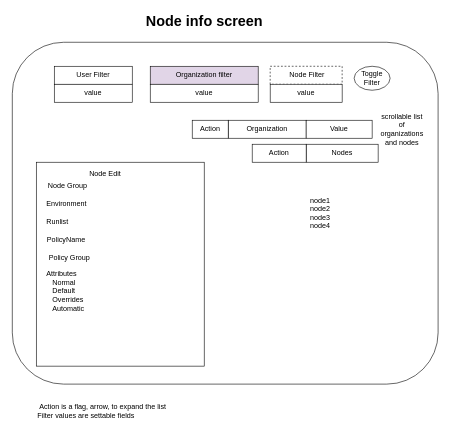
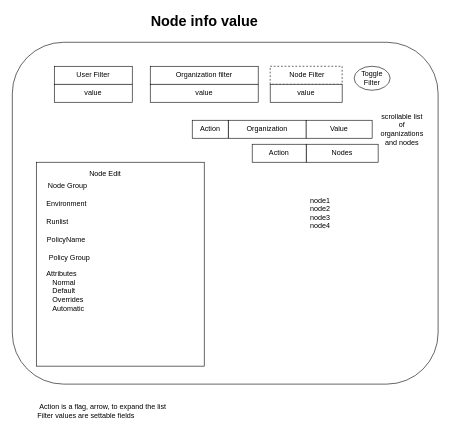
  <mxCell id="0" />
  <mxCell id="1" parent="0" />
  <mxCell id="2" value="" style="rounded=1;whiteSpace=wrap;html=1;" parent="1" vertex="1"><mxGeometry x="20" y="70" width="710" height="570" as="geometry" /></mxCell>
  <mxCell id="3" value="User Filter" style="rounded=0;whiteSpace=wrap;html=1;" parent="1" vertex="1"><mxGeometry x="90" y="110" width="130" height="30" as="geometry" /></mxCell>
- <mxCell id="4" value="Organization filter" style="rounded=0;whiteSpace=wrap;html=1;fillColor=#e1d5e7;" parent="1" vertex="1"><mxGeometry x="250" y="110" width="180" height="30" as="geometry" /></mxCell>
+ <mxCell id="4" value="Organization filter" style="rounded=0;whiteSpace=wrap;html=1;" parent="1" vertex="1"><mxGeometry x="250" y="110" width="180" height="30" as="geometry" /></mxCell>
  <mxCell id="5" value="Organization" style="rounded=0;whiteSpace=wrap;html=1;" parent="1" vertex="1"><mxGeometry x="380" y="200" width="130" height="30" as="geometry" /></mxCell>
  <mxCell id="6" value="Nodes" style="rounded=0;whiteSpace=wrap;html=1;" parent="1" vertex="1"><mxGeometry x="510" y="240" width="120" height="30" as="geometry" /></mxCell>
  <mxCell id="7" value="Action" style="rounded=0;whiteSpace=wrap;html=1;" parent="1" vertex="1"><mxGeometry x="320" y="200" width="60" height="30" as="geometry" /></mxCell>
  <mxCell id="8" value="Action" style="rounded=0;whiteSpace=wrap;html=1;" parent="1" vertex="1"><mxGeometry x="420" y="240" width="90" height="30" as="geometry" /></mxCell>
  <mxCell id="9" value="value" style="rounded=0;whiteSpace=wrap;html=1;" parent="1" vertex="1"><mxGeometry x="90" y="140" width="130" height="30" as="geometry" /></mxCell>
  <mxCell id="10" value="value" style="rounded=0;whiteSpace=wrap;html=1;" parent="1" vertex="1"><mxGeometry x="250" y="140" width="180" height="30" as="geometry" /></mxCell>
  <mxCell id="11" value="Value" style="rounded=0;whiteSpace=wrap;html=1;align=center;" parent="1" vertex="1"><mxGeometry x="510" y="200" width="110" height="30" as="geometry" /></mxCell>
  <mxCell id="12" value="&amp;nbsp;Action is a flag, arrow, to expand the list&lt;br&gt;Filter values are settable fields" style="text;html=1;align=left;verticalAlign=middle;resizable=0;points=[];autosize=1;" parent="1" vertex="1"><mxGeometry x="60" y="670" width="230" height="30" as="geometry" /></mxCell>
- <mxCell id="13" value="Node info screen" style="text;html=1;align=center;verticalAlign=middle;resizable=0;points=[];autosize=1;fontStyle=1;fontSize=24;" parent="1" vertex="1"><mxGeometry x="235" y="20" width="210" height="30" as="geometry" /></mxCell>
+ <mxCell id="13" value="Node info value" style="text;html=1;align=center;verticalAlign=middle;resizable=0;points=[];autosize=1;fontStyle=1;fontSize=24;" parent="1" vertex="1"><mxGeometry x="235" y="20" width="210" height="30" as="geometry" /></mxCell>
  <mxCell id="14" value="&amp;nbsp;Node Filter" style="rounded=0;whiteSpace=wrap;html=1;dashed=1;" parent="1" vertex="1"><mxGeometry x="450" y="110" width="120" height="30" as="geometry" /></mxCell>
  <mxCell id="15" value="value" style="rounded=0;whiteSpace=wrap;html=1;" parent="1" vertex="1"><mxGeometry x="450" y="140" width="120" height="30" as="geometry" /></mxCell>
  <mxCell id="16" value="" style="rounded=0;whiteSpace=wrap;html=1;align=left;" parent="1" vertex="1"><mxGeometry x="60" y="270" width="280" height="340" as="geometry" /></mxCell>
  <mxCell id="17" value="Node Edit" style="text;html=1;strokeColor=none;fillColor=none;align=center;verticalAlign=middle;whiteSpace=wrap;rounded=0;" parent="1" vertex="1"><mxGeometry x="140" y="280" width="70" height="20" as="geometry" /></mxCell>
  <mxCell id="18" value="Environment" style="text;html=1;strokeColor=none;fillColor=none;align=left;verticalAlign=middle;whiteSpace=wrap;rounded=0;" parent="1" vertex="1"><mxGeometry x="75" y="330" width="85" height="20" as="geometry" /></mxCell>
  <mxCell id="19" value="Runlist" style="text;html=1;strokeColor=none;fillColor=none;align=left;verticalAlign=middle;whiteSpace=wrap;rounded=0;" parent="1" vertex="1"><mxGeometry x="75" y="360" width="80" height="20" as="geometry" /></mxCell>
  <mxCell id="20" value="Attributes&lt;br&gt;&amp;nbsp; &amp;nbsp;Normal&lt;br&gt;&amp;nbsp; &amp;nbsp;Default&lt;br&gt;&amp;nbsp; &amp;nbsp;Overrides&lt;br&gt;&amp;nbsp; &amp;nbsp;Automatic" style="text;html=1;strokeColor=none;fillColor=none;align=left;verticalAlign=middle;whiteSpace=wrap;rounded=0;" parent="1" vertex="1"><mxGeometry x="75" y="450" width="80" height="70" as="geometry" /></mxCell>
  <mxCell id="21" value="scrollable list of organizations and nodes" style="text;html=1;strokeColor=none;fillColor=none;align=center;verticalAlign=middle;whiteSpace=wrap;rounded=0;" parent="1" vertex="1"><mxGeometry x="650" y="205" width="40" height="20" as="geometry" /></mxCell>
  <mxCell id="22" value="node1&lt;br&gt;node2&lt;br&gt;node3&lt;br&gt;node4" style="text;html=1;strokeColor=none;fillColor=none;align=left;verticalAlign=middle;whiteSpace=wrap;rounded=0;" parent="1" vertex="1"><mxGeometry x="515" y="330" width="125" height="50" as="geometry" /></mxCell>
  <mxCell id="23" value="PolicyName" style="text;html=1;strokeColor=none;fillColor=none;align=center;verticalAlign=middle;whiteSpace=wrap;rounded=0;" parent="1" vertex="1"><mxGeometry x="90" y="390" width="40" height="20" as="geometry" /></mxCell>
  <mxCell id="24" value="Policy Group" style="text;html=1;strokeColor=none;fillColor=none;align=center;verticalAlign=middle;whiteSpace=wrap;rounded=0;" parent="1" vertex="1"><mxGeometry x="72.5" y="420" width="85" height="20" as="geometry" /></mxCell>
  <mxCell id="25" value="Node Group" style="text;html=1;strokeColor=none;fillColor=none;align=center;verticalAlign=middle;whiteSpace=wrap;rounded=0;" parent="1" vertex="1"><mxGeometry x="70" y="300" width="85" height="20" as="geometry" /></mxCell>
  <mxCell id="26" value="Toggle Filter" style="ellipse;whiteSpace=wrap;html=1;" vertex="1" parent="1"><mxGeometry x="590" y="110" width="60" height="40" as="geometry" /></mxCell>
